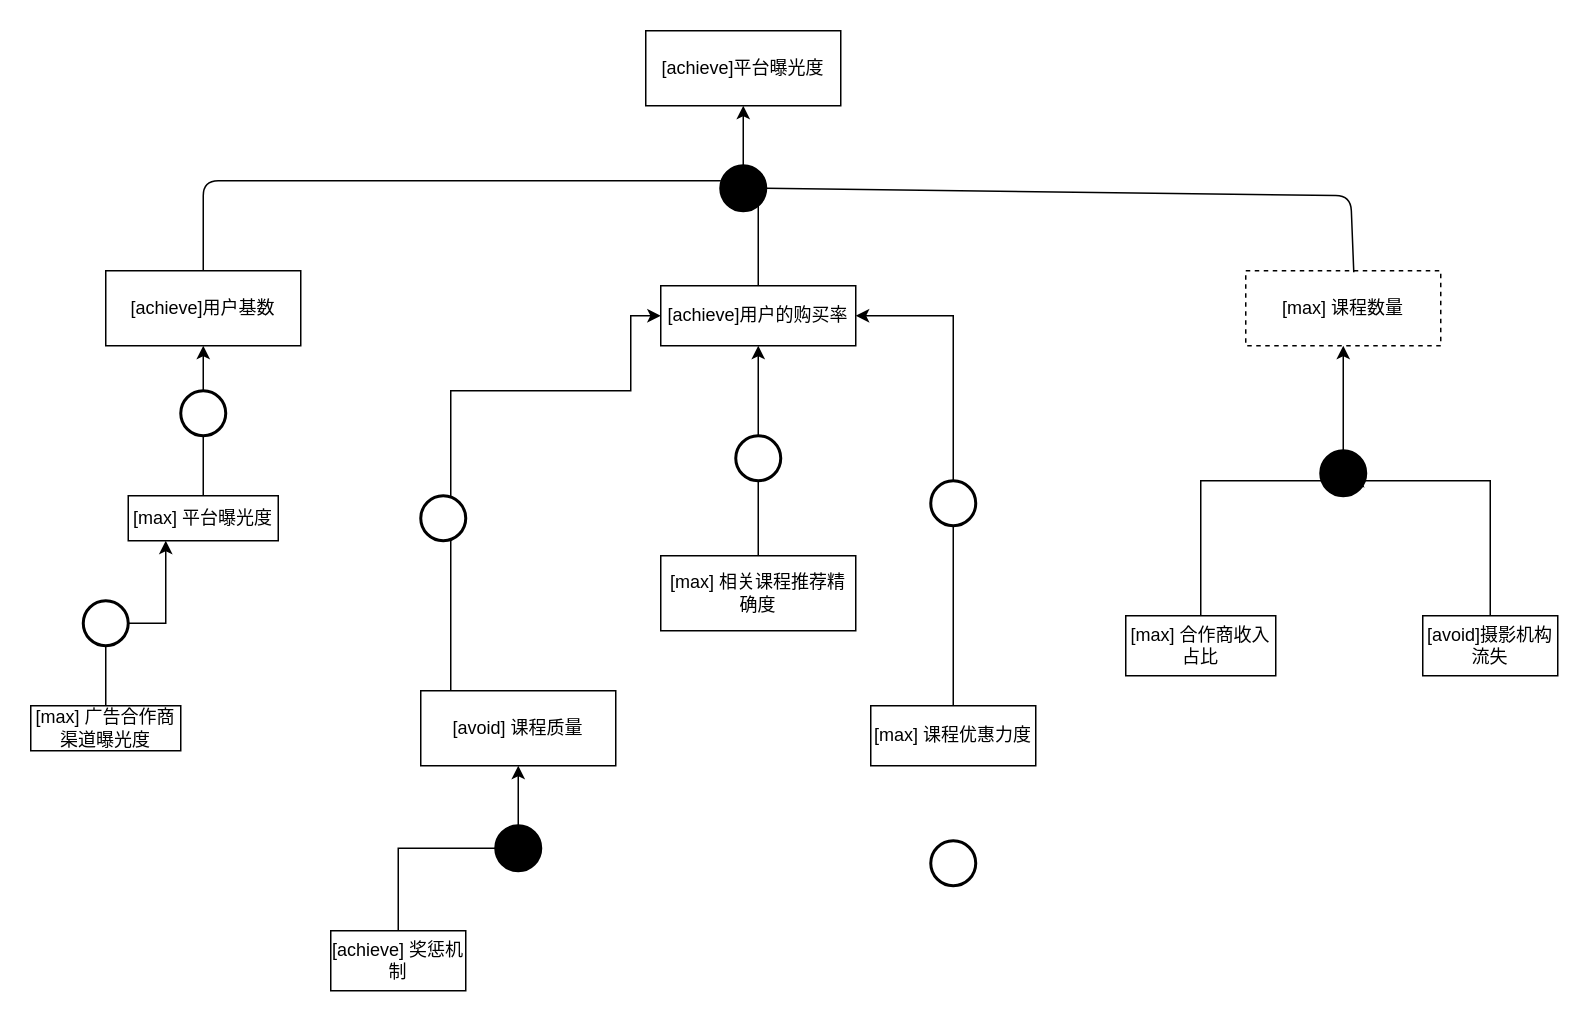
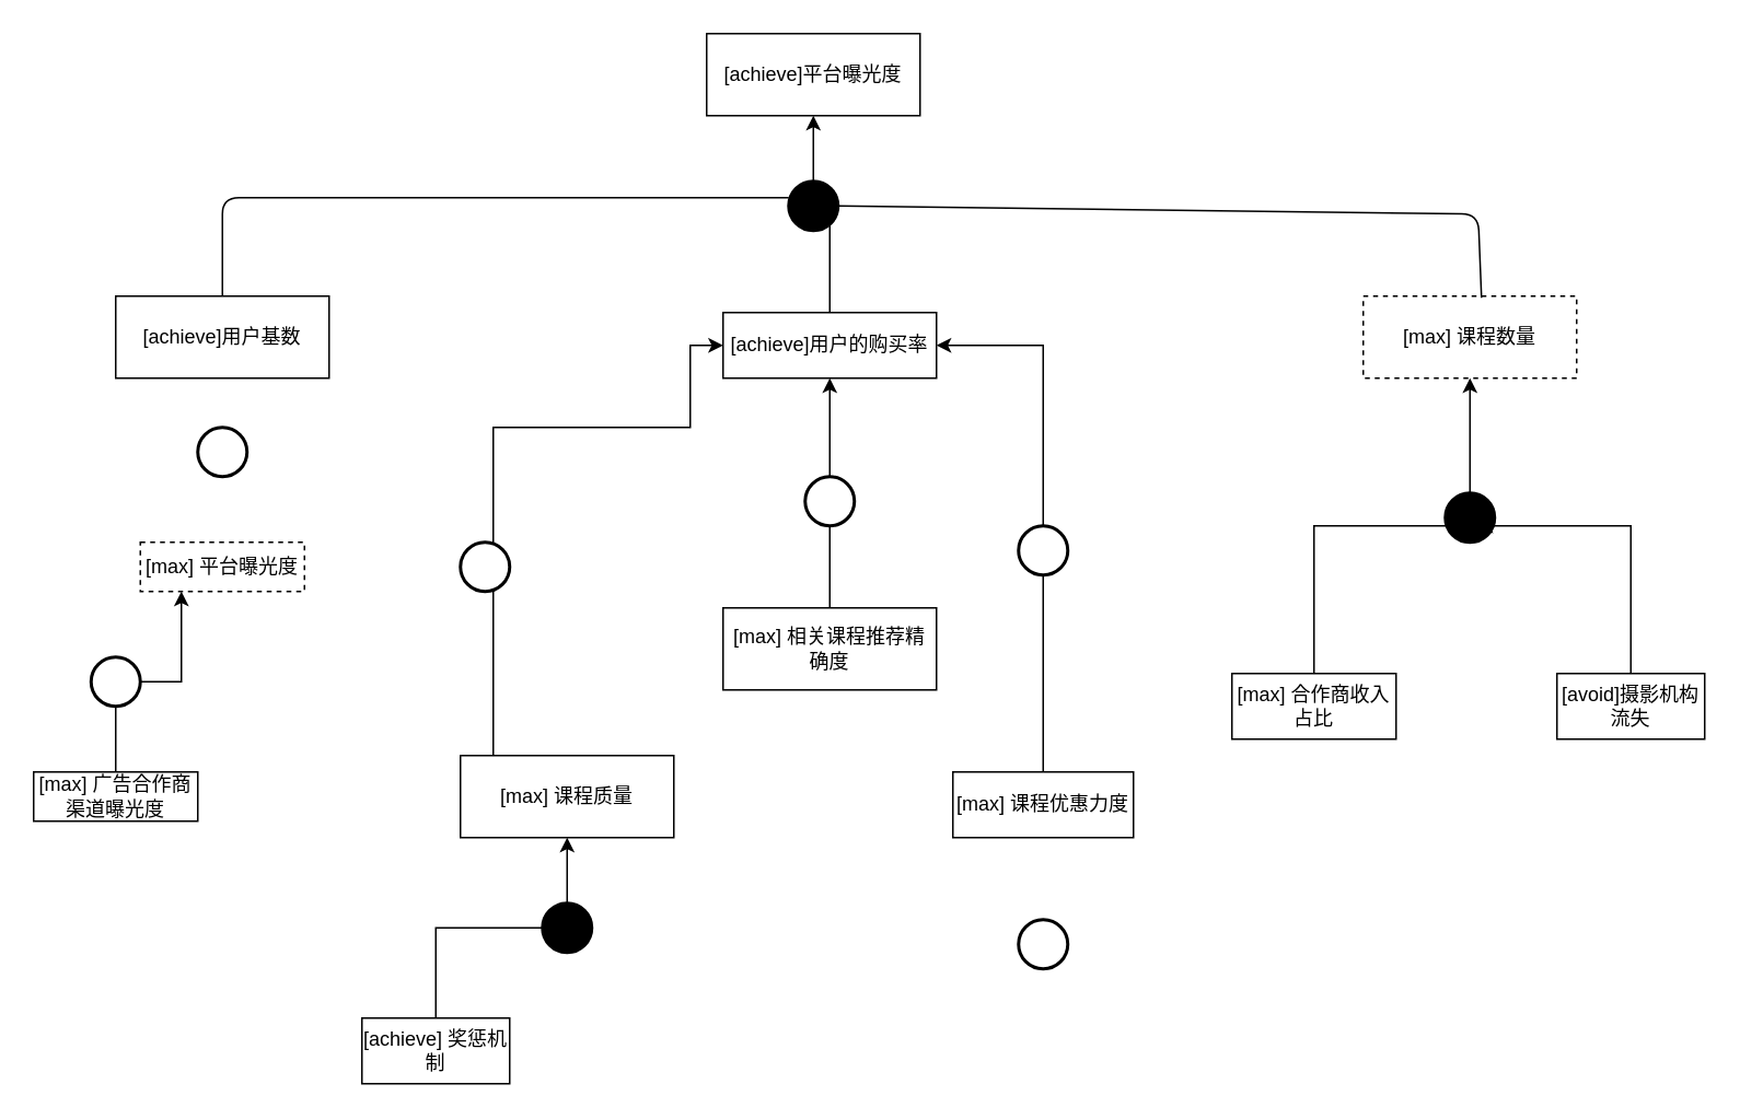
  <mxCell id="0" />
  <mxCell id="1" parent="0" />
  <mxCell id="2" value="[achieve]平台曝光度" style="rounded=0;whiteSpace=wrap;html=1;" vertex="1" parent="1"><mxGeometry x="430" y="20" width="130" height="50" as="geometry" /></mxCell>
  <mxCell id="3" style="edgeStyle=orthogonalEdgeStyle;rounded=0;orthogonalLoop=1;jettySize=auto;html=1;entryX=0.5;entryY=1;entryDx=0;entryDy=0;" edge="1" parent="1" source="4" target="2"><mxGeometry relative="1" as="geometry" /></mxCell>
  <mxCell id="4" value="[achieve]用户的购买率" style="rounded=0;whiteSpace=wrap;html=1;" vertex="1" parent="1"><mxGeometry x="440" y="190" width="130" height="40" as="geometry" /></mxCell>
  <mxCell id="5" value="[max] 课程数量" style="rounded=0;whiteSpace=wrap;html=1;dashed=1;" vertex="1" parent="1"><mxGeometry x="830" y="180" width="130" height="50" as="geometry" /></mxCell>
  <mxCell id="6" value="[achieve]用户基数" style="rounded=0;whiteSpace=wrap;html=1;" vertex="1" parent="1"><mxGeometry x="70" y="180" width="130" height="50" as="geometry" /></mxCell>
  <mxCell id="7" style="edgeStyle=orthogonalEdgeStyle;rounded=0;orthogonalLoop=1;jettySize=auto;html=1;exitX=0.5;exitY=0;exitDx=0;exitDy=0;entryX=1;entryY=0.5;entryDx=0;entryDy=0;" edge="1" parent="1" source="8" target="4"><mxGeometry relative="1" as="geometry" /></mxCell>
  <mxCell id="8" value="[max] 课程优惠力度" style="rounded=0;whiteSpace=wrap;html=1;" vertex="1" parent="1"><mxGeometry x="580" y="470" width="110" height="40" as="geometry" /></mxCell>
  <mxCell id="9" style="edgeStyle=orthogonalEdgeStyle;rounded=0;orthogonalLoop=1;jettySize=auto;html=1;entryX=0.5;entryY=1;entryDx=0;entryDy=0;" edge="1" parent="1" source="10" target="4"><mxGeometry relative="1" as="geometry" /></mxCell>
  <mxCell id="10" value="[max] 相关课程推荐精确度" style="rounded=0;whiteSpace=wrap;html=1;" vertex="1" parent="1"><mxGeometry x="440" y="370" width="130" height="50" as="geometry" /></mxCell>
  <mxCell id="11" style="edgeStyle=orthogonalEdgeStyle;rounded=0;orthogonalLoop=1;jettySize=auto;html=1;" edge="1" parent="1" source="12" target="4"><mxGeometry relative="1" as="geometry"><Array as="points"><mxPoint x="300" y="260" /><mxPoint x="420" y="260" /><mxPoint x="420" y="210" /></Array></mxGeometry></mxCell>
- <mxCell id="12" value="[avoid] 课程质量" style="rounded=0;whiteSpace=wrap;html=1;" vertex="1" parent="1"><mxGeometry x="280" y="460" width="130" height="50" as="geometry" /></mxCell>
+ <mxCell id="12" value="[max] 课程质量" style="rounded=0;whiteSpace=wrap;html=1;" vertex="1" parent="1"><mxGeometry x="280" y="460" width="130" height="50" as="geometry" /></mxCell>
  <mxCell id="13" style="edgeStyle=orthogonalEdgeStyle;rounded=0;orthogonalLoop=1;jettySize=auto;html=1;exitX=0.5;exitY=0;exitDx=0;exitDy=0;entryX=0.5;entryY=1;entryDx=0;entryDy=0;startArrow=none;" edge="1" parent="1" source="33" target="5"><mxGeometry relative="1" as="geometry" /></mxCell>
  <mxCell id="14" value="[max] 合作商收入占比" style="rounded=0;whiteSpace=wrap;html=1;" vertex="1" parent="1"><mxGeometry x="750" y="410" width="100" height="40" as="geometry" /></mxCell>
  <mxCell id="15" style="edgeStyle=orthogonalEdgeStyle;rounded=0;orthogonalLoop=1;jettySize=auto;html=1;" edge="1" parent="1" source="16"><mxGeometry relative="1" as="geometry"><mxPoint x="900" y="320" as="targetPoint" /><Array as="points"><mxPoint x="993" y="320" /></Array></mxGeometry></mxCell>
  <mxCell id="16" value="[avoid]摄影机构流失" style="rounded=0;whiteSpace=wrap;html=1;" vertex="1" parent="1"><mxGeometry x="948" y="410" width="90" height="40" as="geometry" /></mxCell>
  <mxCell id="17" value="" style="edgeStyle=orthogonalEdgeStyle;rounded=0;orthogonalLoop=1;jettySize=auto;html=1;" edge="1" parent="1" source="18" target="12"><mxGeometry relative="1" as="geometry" /></mxCell>
  <mxCell id="18" value="[achieve] 奖惩机制" style="rounded=0;whiteSpace=wrap;html=1;" vertex="1" parent="1"><mxGeometry x="220" y="620" width="90" height="40" as="geometry" /></mxCell>
- <mxCell id="19" style="edgeStyle=orthogonalEdgeStyle;rounded=0;orthogonalLoop=1;jettySize=auto;html=1;entryX=0.5;entryY=1;entryDx=0;entryDy=0;" edge="1" parent="1" source="20" target="6"><mxGeometry relative="1" as="geometry"><mxPoint x="135" y="240" as="targetPoint" /></mxGeometry></mxCell>
- <mxCell id="20" value="[max] 平台曝光度" style="rounded=0;whiteSpace=wrap;html=1;" vertex="1" parent="1"><mxGeometry x="85" y="330" width="100" height="30" as="geometry" /></mxCell>
+ <mxCell id="20" value="[max] 平台曝光度" style="rounded=0;whiteSpace=wrap;html=1;dashed=1;" vertex="1" parent="1"><mxGeometry x="85" y="330" width="100" height="30" as="geometry" /></mxCell>
  <mxCell id="21" style="edgeStyle=orthogonalEdgeStyle;rounded=0;orthogonalLoop=1;jettySize=auto;html=1;entryX=0.25;entryY=1;entryDx=0;entryDy=0;" edge="1" parent="1" source="22" target="20"><mxGeometry relative="1" as="geometry" /></mxCell>
  <mxCell id="22" value="[max] 广告合作商渠道曝光度" style="rounded=0;whiteSpace=wrap;html=1;" vertex="1" parent="1"><mxGeometry x="20" y="470" width="100" height="30" as="geometry" /></mxCell>
  <mxCell id="23" value="" style="strokeWidth=2;html=1;shape=mxgraph.flowchart.start_2;whiteSpace=wrap;fillColor=#000000;" vertex="1" parent="1"><mxGeometry x="480" y="110" width="30" height="30" as="geometry" /></mxCell>
  <mxCell id="24" value="" style="strokeWidth=2;html=1;shape=mxgraph.flowchart.start_2;whiteSpace=wrap;" vertex="1" parent="1"><mxGeometry x="490" y="290" width="30" height="30" as="geometry" /></mxCell>
  <mxCell id="25" value="" style="strokeWidth=2;html=1;shape=mxgraph.flowchart.start_2;whiteSpace=wrap;" vertex="1" parent="1"><mxGeometry x="280" y="330" width="30" height="30" as="geometry" /></mxCell>
  <mxCell id="26" value="" style="strokeWidth=2;html=1;shape=mxgraph.flowchart.start_2;whiteSpace=wrap;" vertex="1" parent="1"><mxGeometry x="620" y="320" width="30" height="30" as="geometry" /></mxCell>
  <mxCell id="27" value="" style="strokeWidth=2;html=1;shape=mxgraph.flowchart.start_2;whiteSpace=wrap;" vertex="1" parent="1"><mxGeometry x="120" y="260" width="30" height="30" as="geometry" /></mxCell>
  <mxCell id="28" value="" style="strokeWidth=2;html=1;shape=mxgraph.flowchart.start_2;whiteSpace=wrap;" vertex="1" parent="1"><mxGeometry x="55" y="400" width="30" height="30" as="geometry" /></mxCell>
  <mxCell id="29" value="" style="strokeWidth=2;html=1;shape=mxgraph.flowchart.start_2;whiteSpace=wrap;" vertex="1" parent="1"><mxGeometry x="620" y="560" width="30" height="30" as="geometry" /></mxCell>
  <mxCell id="30" value="" style="strokeWidth=2;html=1;shape=mxgraph.flowchart.start_2;whiteSpace=wrap;fillColor=#000000;" vertex="1" parent="1"><mxGeometry x="330" y="550" width="30" height="30" as="geometry" /></mxCell>
  <mxCell id="31" value="" style="endArrow=none;html=1;entryX=1;entryY=0.5;entryDx=0;entryDy=0;entryPerimeter=0;exitX=0.554;exitY=0.02;exitDx=0;exitDy=0;exitPerimeter=0;" edge="1" parent="1" source="5" target="23"><mxGeometry width="50" height="50" relative="1" as="geometry"><mxPoint x="900" y="125" as="sourcePoint" /><mxPoint x="540" y="120" as="targetPoint" /><Array as="points"><mxPoint x="900" y="130" /></Array></mxGeometry></mxCell>
  <mxCell id="32" value="" style="endArrow=none;html=1;exitX=0.5;exitY=0;exitDx=0;exitDy=0;" edge="1" parent="1" source="6"><mxGeometry width="50" height="50" relative="1" as="geometry"><mxPoint x="130" y="120" as="sourcePoint" /><mxPoint x="480" y="120" as="targetPoint" /><Array as="points"><mxPoint x="135" y="120" /></Array></mxGeometry></mxCell>
  <mxCell id="33" value="" style="strokeWidth=2;html=1;shape=mxgraph.flowchart.start_2;whiteSpace=wrap;fillColor=#000000;" vertex="1" parent="1"><mxGeometry x="880" y="300" width="30" height="30" as="geometry" /></mxCell>
  <mxCell id="34" value="" style="edgeStyle=orthogonalEdgeStyle;rounded=0;orthogonalLoop=1;jettySize=auto;html=1;exitX=0.5;exitY=0;exitDx=0;exitDy=0;entryX=0.5;entryY=1;entryDx=0;entryDy=0;endArrow=none;" edge="1" parent="1" source="14" target="33"><mxGeometry relative="1" as="geometry"><mxPoint x="800" y="410" as="sourcePoint" /><mxPoint x="895" y="230" as="targetPoint" /><Array as="points"><mxPoint x="800" y="320" /><mxPoint x="895" y="320" /></Array></mxGeometry></mxCell>
